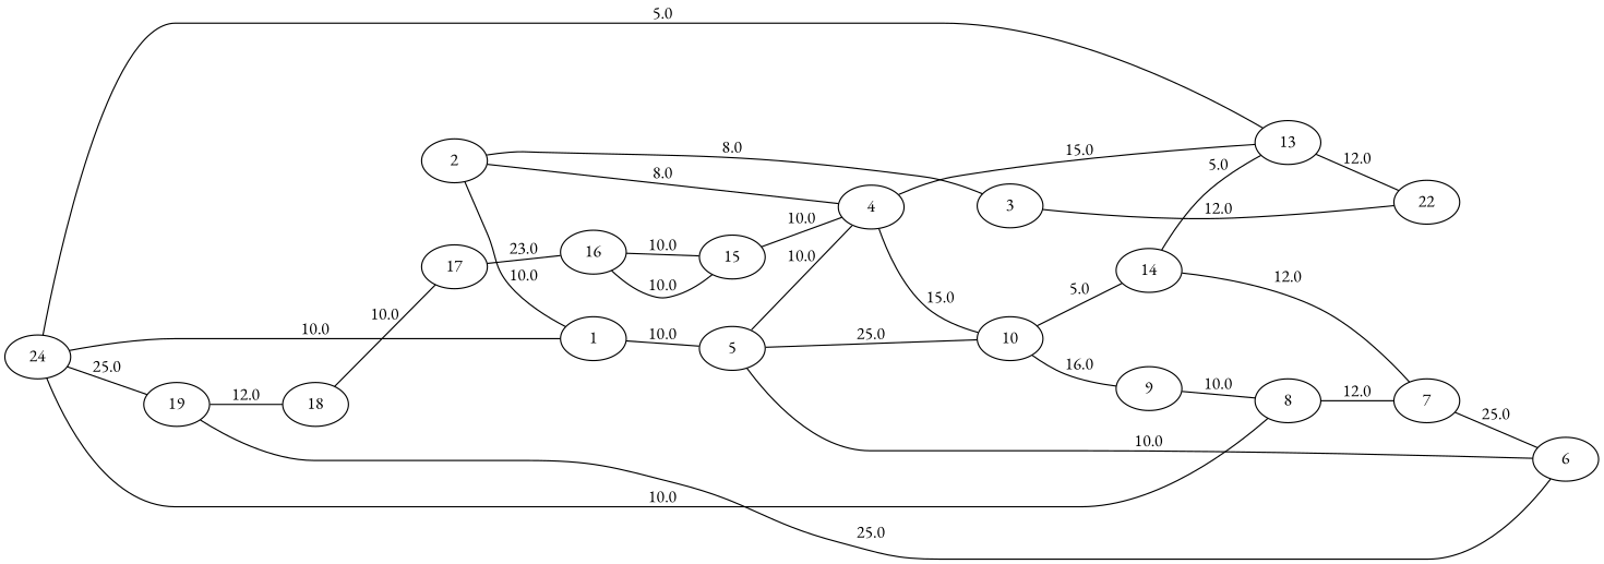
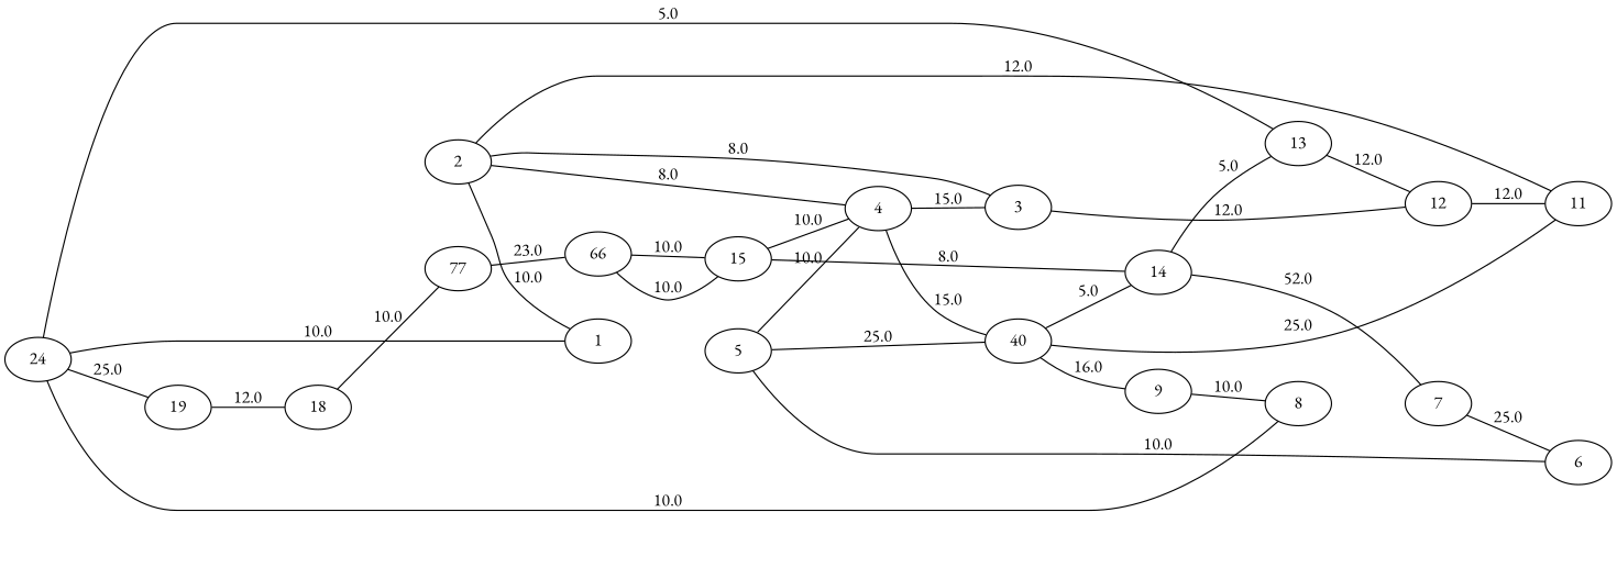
  graph {
    fontname="EB Garamond"
    rankdir=LR
    node [fontname="EB Garamond"]
    edge [fontname="EB Garamond"]
    2
    1
+   11
    5
-   10
+   10 [label=40]
    4
    3
-   12 [label=22]
+   12
    9
    14
    6
    7
    8
    13
    15
-   16
-   17
+   16 [label=66]
+   17 [label=77]
    18
    19
    n20 [label=24]
    2 -- 1 [label=10.0]
-   1 -- 5 [label=10.0]
+   2 -- 11 [label=12.0]
+   11 -- 10 [label=25.0]
    5 -- 10 [label=25.0]
    5 -- 4 [label=10.0]
    10 -- 9 [label=16.0]
    10 -- 14 [label=5.0]
    4 -- 2 [label=8.0]
    4 -- 10 [label=15.0]
-   4 -- 13 [label=15.0]
+   4 -- 3 [label=15.0]
    3 -- 2 [label=8.0]
    3 -- 12 [label=12.0]
+   12 -- 11 [label=12.0]
    9 -- 8 [label=10.0]
-   14 -- 7 [label=12.0]
+   14 -- 7 [label=52.0]
    14 -- 13 [label=5.0]
    6 -- 5 [label=10.0]
    7 -- 6 [label=25.0]
-   8 -- 7 [label=12.0]
    13 -- 12 [label=12.0]
    15 -- 4 [label=10.0]
+   15 -- 14 [label=8.0]
    16 -- 15 [label=10.0]
    16 -- 15 [label=10.0]
    17 -- 16 [label=23.0]
    18 -- 17 [label=10.0]
-   19 -- 6 [label=25.0]
    19 -- 18 [label=12.0]
    n20 -- 1 [label=10.0]
    n20 -- 8 [label=10.0]
    n20 -- 13 [label=5.0]
    n20 -- 19 [label=25.0]
  }
